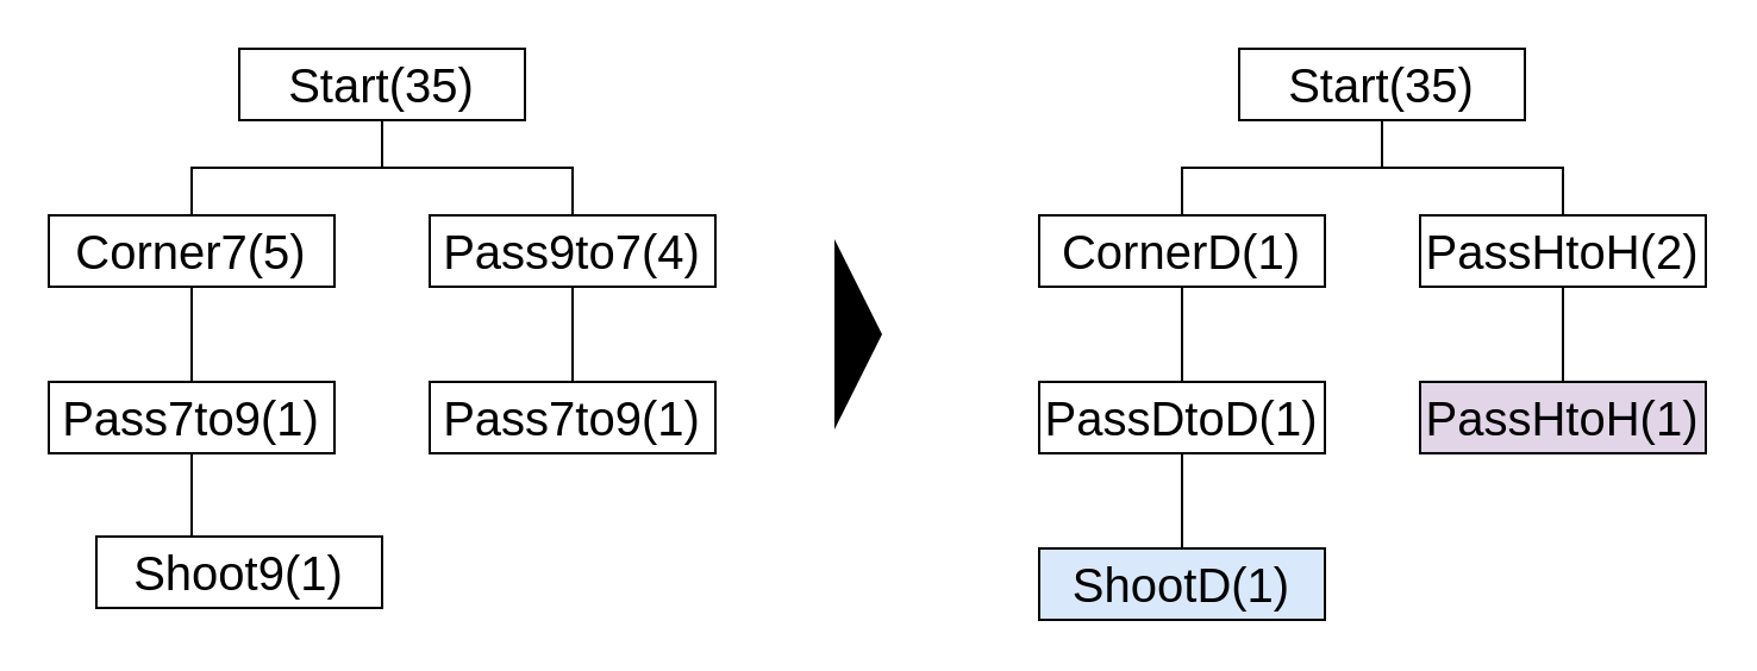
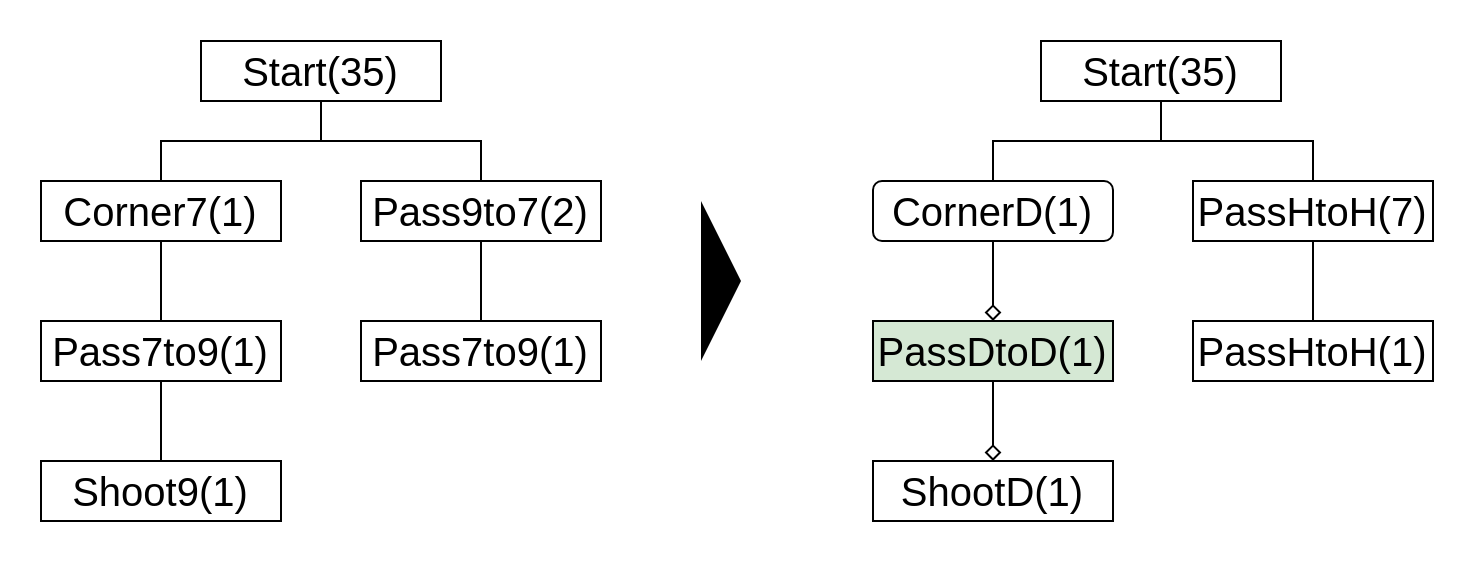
  <mxCell id="0" />
  <mxCell id="1" parent="0" />
  <mxCell id="2" value="&lt;font style=&quot;font-size: 20px;&quot;&gt;Start(35)&lt;/font&gt;" style="rounded=0;whiteSpace=wrap;html=1;" vertex="1" parent="1"><mxGeometry x="100" y="20" width="120" height="30" as="geometry" /></mxCell>
  <mxCell id="3" style="edgeStyle=orthogonalEdgeStyle;rounded=0;orthogonalLoop=1;jettySize=auto;html=1;exitX=0.5;exitY=0;exitDx=0;exitDy=0;entryX=0.5;entryY=1;entryDx=0;entryDy=0;fontSize=20;endArrow=none;endFill=0;" edge="1" parent="1" source="4" target="2"><mxGeometry relative="1" as="geometry"><Array as="points"><mxPoint x="80" y="70" /><mxPoint x="160" y="70" /></Array></mxGeometry></mxCell>
- <mxCell id="4" value="&lt;span style=&quot;font-size: 20px;&quot;&gt;Corner7(5)&lt;/span&gt;" style="rounded=0;whiteSpace=wrap;html=1;" vertex="1" parent="1"><mxGeometry x="20" y="90" width="120" height="30" as="geometry" /></mxCell>
+ <mxCell id="4" value="&lt;span style=&quot;font-size: 20px;&quot;&gt;Corner7(1)&lt;/span&gt;" style="rounded=0;whiteSpace=wrap;html=1;" vertex="1" parent="1"><mxGeometry x="20" y="90" width="120" height="30" as="geometry" /></mxCell>
  <mxCell id="5" value="&lt;font style=&quot;font-size: 20px;&quot;&gt;Pass7to9(1)&lt;/font&gt;" style="rounded=0;whiteSpace=wrap;html=1;" vertex="1" parent="1"><mxGeometry x="20" y="160" width="120" height="30" as="geometry" /></mxCell>
  <mxCell id="6" style="edgeStyle=orthogonalEdgeStyle;rounded=0;orthogonalLoop=1;jettySize=auto;html=1;exitX=0.5;exitY=1;exitDx=0;exitDy=0;entryX=0.5;entryY=0;entryDx=0;entryDy=0;fontSize=20;endArrow=none;endFill=0;" edge="1" parent="1" source="4" target="5"><mxGeometry relative="1" as="geometry"><mxPoint x="80" y="100" as="sourcePoint" /><mxPoint x="160" y="60" as="targetPoint" /><Array as="points"><mxPoint x="80" y="120" /><mxPoint x="80" y="160" /></Array></mxGeometry></mxCell>
- <mxCell id="7" value="&lt;font style=&quot;font-size: 20px;&quot;&gt;Shoot9(1)&lt;/font&gt;" style="rounded=0;whiteSpace=wrap;html=1;" vertex="1" parent="1"><mxGeometry x="40" y="225" width="120" height="30" as="geometry" /></mxCell>
+ <mxCell id="7" value="&lt;font style=&quot;font-size: 20px;&quot;&gt;Shoot9(1)&lt;/font&gt;" style="rounded=0;whiteSpace=wrap;html=1;" vertex="1" parent="1"><mxGeometry x="20" y="230" width="120" height="30" as="geometry" /></mxCell>
  <mxCell id="8" style="edgeStyle=orthogonalEdgeStyle;rounded=0;orthogonalLoop=1;jettySize=auto;html=1;exitX=0.5;exitY=1;exitDx=0;exitDy=0;fontSize=20;endArrow=none;endFill=0;entryX=0.5;entryY=0;entryDx=0;entryDy=0;" edge="1" parent="1" source="5" target="7"><mxGeometry relative="1" as="geometry"><mxPoint x="69.5" y="190" as="sourcePoint" /><mxPoint x="70" y="220" as="targetPoint" /><Array as="points"><mxPoint x="80" y="200" /><mxPoint x="80" y="200" /></Array></mxGeometry></mxCell>
  <mxCell id="9" style="edgeStyle=orthogonalEdgeStyle;rounded=0;orthogonalLoop=1;jettySize=auto;html=1;exitX=0.5;exitY=0;exitDx=0;exitDy=0;entryX=0.5;entryY=1;entryDx=0;entryDy=0;fontSize=20;endArrow=none;endFill=0;" edge="1" parent="1" source="10" target="2"><mxGeometry relative="1" as="geometry"><mxPoint x="310" y="50" as="targetPoint" /><Array as="points"><mxPoint x="240" y="70" /><mxPoint x="160" y="70" /></Array></mxGeometry></mxCell>
- <mxCell id="10" value="&lt;font style=&quot;font-size: 20px;&quot;&gt;Pass9to7(4)&lt;/font&gt;" style="rounded=0;whiteSpace=wrap;html=1;" vertex="1" parent="1"><mxGeometry x="180" y="90" width="120" height="30" as="geometry" /></mxCell>
+ <mxCell id="10" value="&lt;font style=&quot;font-size: 20px;&quot;&gt;Pass9to7(2)&lt;/font&gt;" style="rounded=0;whiteSpace=wrap;html=1;" vertex="1" parent="1"><mxGeometry x="180" y="90" width="120" height="30" as="geometry" /></mxCell>
  <mxCell id="11" value="&lt;font style=&quot;font-size: 20px;&quot;&gt;Pass7to9(1)&lt;/font&gt;" style="rounded=0;whiteSpace=wrap;html=1;" vertex="1" parent="1"><mxGeometry x="180" y="160" width="120" height="30" as="geometry" /></mxCell>
  <mxCell id="12" style="edgeStyle=orthogonalEdgeStyle;rounded=0;orthogonalLoop=1;jettySize=auto;html=1;exitX=0.5;exitY=1;exitDx=0;exitDy=0;entryX=0.5;entryY=0;entryDx=0;entryDy=0;fontSize=20;endArrow=none;endFill=0;" edge="1" parent="1" source="10" target="11"><mxGeometry relative="1" as="geometry"><mxPoint x="240" y="100" as="sourcePoint" /><mxPoint x="320" y="60" as="targetPoint" /><Array as="points"><mxPoint x="240" y="120" /><mxPoint x="240" y="160" /></Array></mxGeometry></mxCell>
  <mxCell id="13" value="&lt;font style=&quot;font-size: 20px;&quot;&gt;Start(35)&lt;/font&gt;" style="rounded=0;whiteSpace=wrap;html=1;" vertex="1" parent="1"><mxGeometry x="520" y="20" width="120" height="30" as="geometry" /></mxCell>
  <mxCell id="14" style="edgeStyle=orthogonalEdgeStyle;rounded=0;orthogonalLoop=1;jettySize=auto;html=1;exitX=0.5;exitY=0;exitDx=0;exitDy=0;entryX=0.5;entryY=1;entryDx=0;entryDy=0;fontSize=20;endArrow=none;endFill=0;" edge="1" parent="1" source="15" target="13"><mxGeometry relative="1" as="geometry"><Array as="points"><mxPoint x="496" y="70" /><mxPoint x="580" y="70" /></Array></mxGeometry></mxCell>
- <mxCell id="15" value="&lt;span style=&quot;font-size: 20px;&quot;&gt;CornerD(1)&lt;/span&gt;" style="rounded=0;whiteSpace=wrap;html=1;" vertex="1" parent="1"><mxGeometry x="436" y="90" width="120" height="30" as="geometry" /></mxCell>
- <mxCell id="16" value="&lt;font style=&quot;font-size: 20px;&quot;&gt;PassDtoD(1)&lt;/font&gt;" style="rounded=0;whiteSpace=wrap;html=1;" vertex="1" parent="1"><mxGeometry x="436" y="160" width="120" height="30" as="geometry" /></mxCell>
- <mxCell id="17" style="edgeStyle=orthogonalEdgeStyle;rounded=0;orthogonalLoop=1;jettySize=auto;html=1;exitX=0.5;exitY=1;exitDx=0;exitDy=0;entryX=0.5;entryY=0;entryDx=0;entryDy=0;fontSize=20;endArrow=none;endFill=0;" edge="1" parent="1" source="15" target="16"><mxGeometry relative="1" as="geometry"><mxPoint x="500" y="100" as="sourcePoint" /><mxPoint x="580" y="60" as="targetPoint" /><Array as="points"><mxPoint x="496" y="120" /><mxPoint x="496" y="160" /></Array></mxGeometry></mxCell>
- <mxCell id="18" value="&lt;font style=&quot;font-size: 20px;&quot;&gt;ShootD(1)&lt;/font&gt;" style="rounded=0;whiteSpace=wrap;html=1;fillColor=#dae8fc;" vertex="1" parent="1"><mxGeometry x="436" y="230" width="120" height="30" as="geometry" /></mxCell>
- <mxCell id="19" style="edgeStyle=orthogonalEdgeStyle;rounded=0;orthogonalLoop=1;jettySize=auto;html=1;exitX=0.5;exitY=1;exitDx=0;exitDy=0;fontSize=20;endArrow=none;endFill=0;entryX=0.5;entryY=0;entryDx=0;entryDy=0;" edge="1" parent="1" source="16" target="18"><mxGeometry relative="1" as="geometry"><mxPoint x="489.5" y="190" as="sourcePoint" /><mxPoint x="490" y="220" as="targetPoint" /><Array as="points" /></mxGeometry></mxCell>
+ <mxCell id="15" value="&lt;span style=&quot;font-size: 20px;&quot;&gt;CornerD(1)&lt;/span&gt;" style="whiteSpace=wrap;html=1;rounded=1;" vertex="1" parent="1"><mxGeometry x="436" y="90" width="120" height="30" as="geometry" /></mxCell>
+ <mxCell id="16" value="&lt;font style=&quot;font-size: 20px;&quot;&gt;PassDtoD(1)&lt;/font&gt;" style="rounded=0;whiteSpace=wrap;html=1;fillColor=#d5e8d4;" vertex="1" parent="1"><mxGeometry x="436" y="160" width="120" height="30" as="geometry" /></mxCell>
+ <mxCell id="17" style="edgeStyle=orthogonalEdgeStyle;rounded=0;orthogonalLoop=1;jettySize=auto;html=1;exitX=0.5;exitY=1;exitDx=0;exitDy=0;entryX=0.5;entryY=0;entryDx=0;entryDy=0;fontSize=20;endArrow=diamond;endFill=0;" edge="1" parent="1" source="15" target="16"><mxGeometry relative="1" as="geometry"><mxPoint x="500" y="100" as="sourcePoint" /><mxPoint x="580" y="60" as="targetPoint" /><Array as="points"><mxPoint x="496" y="120" /><mxPoint x="496" y="160" /></Array></mxGeometry></mxCell>
+ <mxCell id="18" value="&lt;font style=&quot;font-size: 20px;&quot;&gt;ShootD(1)&lt;/font&gt;" style="rounded=0;whiteSpace=wrap;html=1;" vertex="1" parent="1"><mxGeometry x="436" y="230" width="120" height="30" as="geometry" /></mxCell>
+ <mxCell id="19" style="edgeStyle=orthogonalEdgeStyle;rounded=0;orthogonalLoop=1;jettySize=auto;html=1;exitX=0.5;exitY=1;exitDx=0;exitDy=0;fontSize=20;endArrow=diamond;endFill=0;entryX=0.5;entryY=0;entryDx=0;entryDy=0;" edge="1" parent="1" source="16" target="18"><mxGeometry relative="1" as="geometry"><mxPoint x="489.5" y="190" as="sourcePoint" /><mxPoint x="490" y="220" as="targetPoint" /><Array as="points" /></mxGeometry></mxCell>
  <mxCell id="20" style="edgeStyle=orthogonalEdgeStyle;rounded=0;orthogonalLoop=1;jettySize=auto;html=1;exitX=0.5;exitY=0;exitDx=0;exitDy=0;entryX=0.5;entryY=1;entryDx=0;entryDy=0;fontSize=20;endArrow=none;endFill=0;" edge="1" parent="1" source="21" target="13"><mxGeometry relative="1" as="geometry"><mxPoint x="730" y="50" as="targetPoint" /><Array as="points"><mxPoint x="656" y="70" /><mxPoint x="580" y="70" /></Array></mxGeometry></mxCell>
- <mxCell id="21" value="&lt;font style=&quot;font-size: 20px;&quot;&gt;PassHtoH(2)&lt;/font&gt;" style="rounded=0;whiteSpace=wrap;html=1;" vertex="1" parent="1"><mxGeometry x="596" y="90" width="120" height="30" as="geometry" /></mxCell>
- <mxCell id="22" value="&lt;font style=&quot;font-size: 20px;&quot;&gt;PassHtoH(1)&lt;/font&gt;" style="rounded=0;whiteSpace=wrap;html=1;fillColor=#e1d5e7;" vertex="1" parent="1"><mxGeometry x="596" y="160" width="120" height="30" as="geometry" /></mxCell>
+ <mxCell id="21" value="&lt;font style=&quot;font-size: 20px;&quot;&gt;PassHtoH(7)&lt;/font&gt;" style="rounded=0;whiteSpace=wrap;html=1;" vertex="1" parent="1"><mxGeometry x="596" y="90" width="120" height="30" as="geometry" /></mxCell>
+ <mxCell id="22" value="&lt;font style=&quot;font-size: 20px;&quot;&gt;PassHtoH(1)&lt;/font&gt;" style="rounded=0;whiteSpace=wrap;html=1;" vertex="1" parent="1"><mxGeometry x="596" y="160" width="120" height="30" as="geometry" /></mxCell>
  <mxCell id="23" style="edgeStyle=orthogonalEdgeStyle;rounded=0;orthogonalLoop=1;jettySize=auto;html=1;exitX=0.5;exitY=1;exitDx=0;exitDy=0;entryX=0.5;entryY=0;entryDx=0;entryDy=0;fontSize=20;endArrow=none;endFill=0;" edge="1" parent="1" source="21" target="22"><mxGeometry relative="1" as="geometry"><mxPoint x="660" y="100" as="sourcePoint" /><mxPoint x="740" y="60" as="targetPoint" /><Array as="points"><mxPoint x="656" y="130" /><mxPoint x="656" y="130" /></Array></mxGeometry></mxCell>
  <mxCell id="24" value="" style="triangle;whiteSpace=wrap;html=1;fontSize=20;strokeColor=none;fillColor=#000000;" vertex="1" parent="1"><mxGeometry x="350" y="100" width="20" height="80" as="geometry" /></mxCell>
